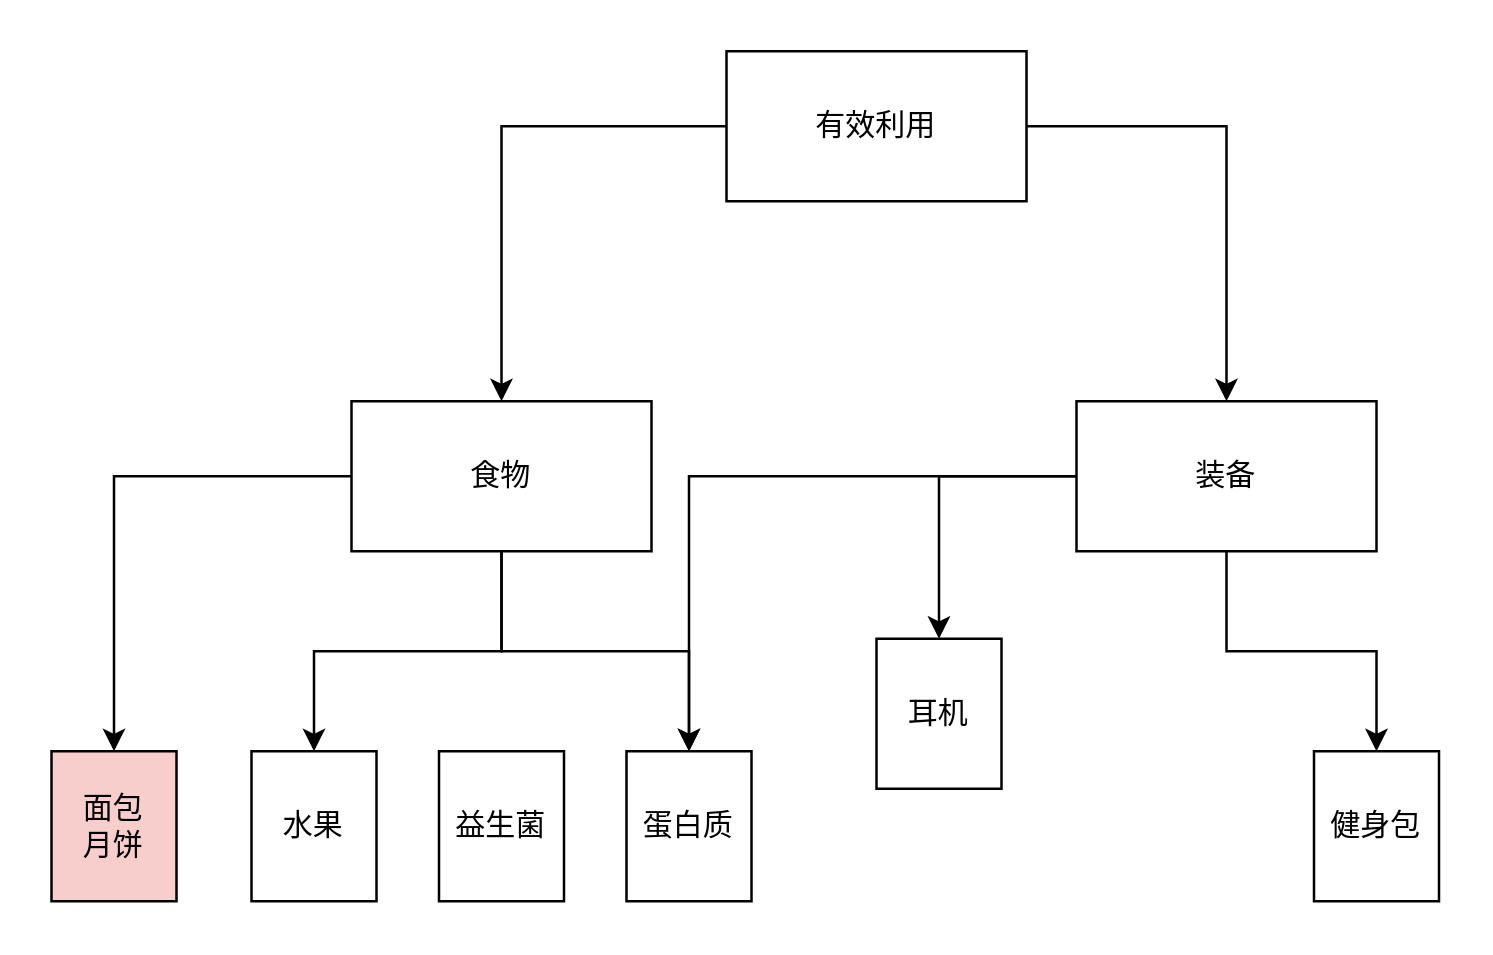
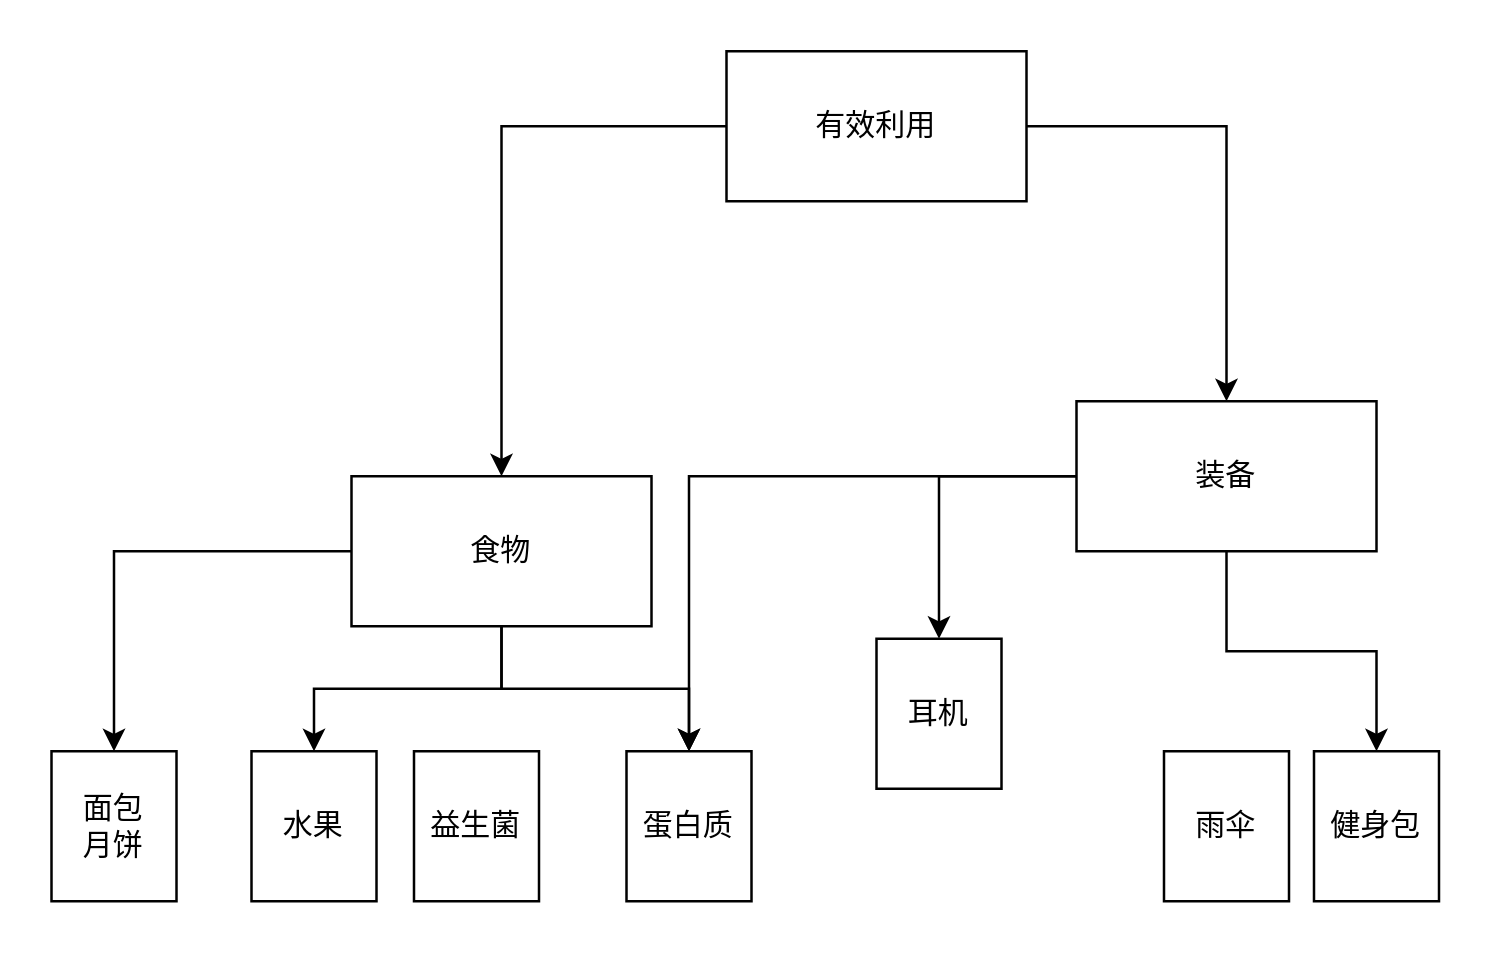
  <mxCell id="0" />
  <mxCell id="1" parent="0" />
  <mxCell id="2" value="" style="edgeStyle=orthogonalEdgeStyle;rounded=0;orthogonalLoop=1;jettySize=auto;html=1;" edge="1" parent="1" source="4" target="8"><mxGeometry relative="1" as="geometry" /></mxCell>
  <mxCell id="3" value="" style="edgeStyle=orthogonalEdgeStyle;rounded=0;orthogonalLoop=1;jettySize=auto;html=1;" edge="1" parent="1" source="4" target="12"><mxGeometry relative="1" as="geometry" /></mxCell>
  <mxCell id="4" value="有效利用" style="rounded=0;whiteSpace=wrap;html=1;" vertex="1" parent="1"><mxGeometry x="290" y="20" width="120" height="60" as="geometry" /></mxCell>
  <mxCell id="5" value="" style="edgeStyle=orthogonalEdgeStyle;rounded=0;orthogonalLoop=1;jettySize=auto;html=1;" edge="1" parent="1" source="8" target="14"><mxGeometry relative="1" as="geometry" /></mxCell>
  <mxCell id="6" style="edgeStyle=orthogonalEdgeStyle;rounded=0;orthogonalLoop=1;jettySize=auto;html=1;" edge="1" parent="1" source="8" target="18"><mxGeometry relative="1" as="geometry" /></mxCell>
  <mxCell id="7" style="edgeStyle=orthogonalEdgeStyle;rounded=0;orthogonalLoop=1;jettySize=auto;html=1;" edge="1" parent="1" source="8" target="16"><mxGeometry relative="1" as="geometry" /></mxCell>
  <mxCell id="8" value="装备" style="rounded=0;whiteSpace=wrap;html=1;" vertex="1" parent="1"><mxGeometry x="430" y="160" width="120" height="60" as="geometry" /></mxCell>
  <mxCell id="9" style="edgeStyle=orthogonalEdgeStyle;rounded=0;orthogonalLoop=1;jettySize=auto;html=1;entryX=0.5;entryY=0;entryDx=0;entryDy=0;" edge="1" parent="1" source="12" target="17"><mxGeometry relative="1" as="geometry" /></mxCell>
  <mxCell id="10" style="edgeStyle=orthogonalEdgeStyle;rounded=0;orthogonalLoop=1;jettySize=auto;html=1;" edge="1" parent="1" source="12" target="18"><mxGeometry relative="1" as="geometry" /></mxCell>
  <mxCell id="11" style="edgeStyle=orthogonalEdgeStyle;rounded=0;orthogonalLoop=1;jettySize=auto;html=1;entryX=0.5;entryY=0;entryDx=0;entryDy=0;" edge="1" parent="1" source="12" target="19"><mxGeometry relative="1" as="geometry" /></mxCell>
- <mxCell id="12" value="食物" style="rounded=0;whiteSpace=wrap;html=1;" vertex="1" parent="1"><mxGeometry x="140" y="160" width="120" height="60" as="geometry" /></mxCell>
- <mxCell id="13" value="&lt;div&gt;益生菌&lt;/div&gt;" style="rounded=0;whiteSpace=wrap;html=1;" vertex="1" parent="1"><mxGeometry x="175" y="300" width="50" height="60" as="geometry" /></mxCell>
+ <mxCell id="12" value="食物" style="rounded=0;whiteSpace=wrap;html=1;" vertex="1" parent="1"><mxGeometry x="140" y="190" width="120" height="60" as="geometry" /></mxCell>
+ <mxCell id="13" value="&lt;div&gt;益生菌&lt;/div&gt;" style="rounded=0;whiteSpace=wrap;html=1;" vertex="1" parent="1"><mxGeometry x="165" y="300" width="50" height="60" as="geometry" /></mxCell>
  <mxCell id="14" value="耳机" style="rounded=0;whiteSpace=wrap;html=1;" vertex="1" parent="1"><mxGeometry x="350" y="255" width="50" height="60" as="geometry" /></mxCell>
+ <mxCell id="15" value="雨伞" style="rounded=0;whiteSpace=wrap;html=1;" vertex="1" parent="1"><mxGeometry x="465" y="300" width="50" height="60" as="geometry" /></mxCell>
  <mxCell id="16" value="健身包" style="rounded=0;whiteSpace=wrap;html=1;" vertex="1" parent="1"><mxGeometry x="525" y="300" width="50" height="60" as="geometry" /></mxCell>
  <mxCell id="17" value="&lt;div&gt;水果&lt;/div&gt;" style="rounded=0;whiteSpace=wrap;html=1;" vertex="1" parent="1"><mxGeometry x="100" y="300" width="50" height="60" as="geometry" /></mxCell>
  <mxCell id="18" value="&lt;div&gt;蛋白质&lt;/div&gt;" style="rounded=0;whiteSpace=wrap;html=1;" vertex="1" parent="1"><mxGeometry x="250" y="300" width="50" height="60" as="geometry" /></mxCell>
- <mxCell id="19" value="面包&lt;div&gt;月饼&lt;/div&gt;" style="rounded=0;whiteSpace=wrap;html=1;fillColor=#f8cecc;" vertex="1" parent="1"><mxGeometry x="20" y="300" width="50" height="60" as="geometry" /></mxCell>
+ <mxCell id="19" value="面包&lt;div&gt;月饼&lt;/div&gt;" style="rounded=0;whiteSpace=wrap;html=1;" vertex="1" parent="1"><mxGeometry x="20" y="300" width="50" height="60" as="geometry" /></mxCell>
